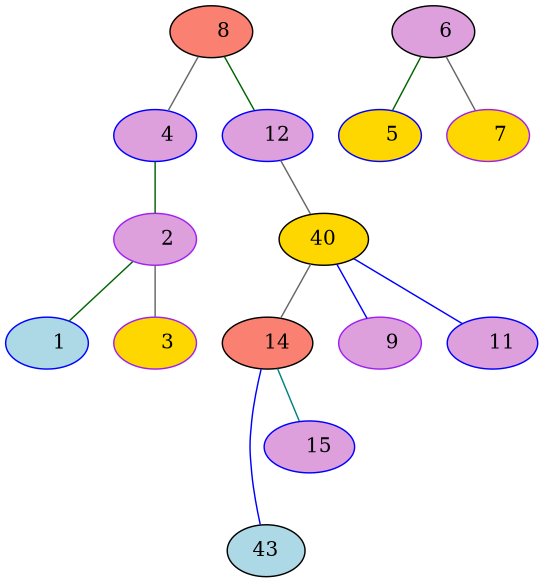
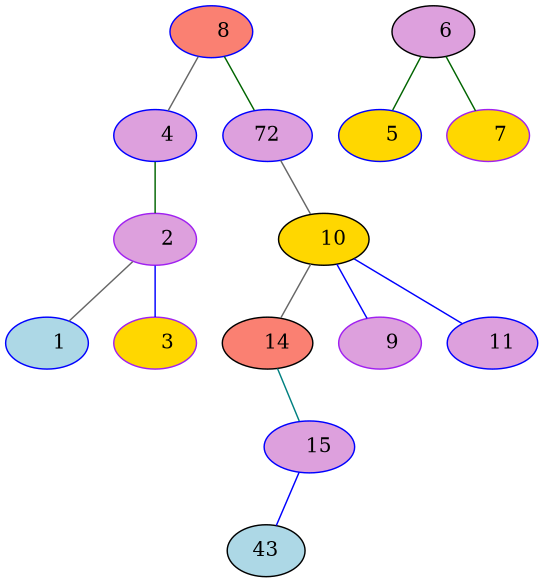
  graph {
    node [color=blue fillcolor=plum style=filled]
    edge [color=darkgreen]
-   n1 [color=black fillcolor=salmon label="    8"]
+   n1 [fillcolor=salmon label="    8"]
    n2 [label="    4"]
-   n3 [label="   12"]
+   n3 [label=72]
    n4 [color=purple label="    2"]
-   n5 [color=black fillcolor=gold label=40]
+   n5 [color=black fillcolor=gold label="   10"]
    n6 [fillcolor=lightblue label="    1"]
    n7 [color=purple fillcolor=gold label="    3"]
    n8 [color=black label="    6"]
    n9 [fillcolor=gold label="    5"]
    n10 [color=purple fillcolor=gold label="    7"]
    n11 [color=black fillcolor=salmon label="   14"]
    n12 [color=purple label="    9"]
    n13 [label="   11"]
    n14 [color=black fillcolor=lightblue label=43]
    n15 [label="   15"]
    n1 -- n2 [color=gray40]
    n1 -- n3
    n2 -- n4
    n3 -- n5 [color=gray40]
-   n4 -- n6
-   n4 -- n7 [color=gray40]
+   n4 -- n6 [color=gray40]
+   n4 -- n7 [color=blue]
    n5 -- n11 [color=gray40]
    n5 -- n12 [color=blue]
    n5 -- n13 [color=blue]
    n8 -- n9
-   n8 -- n10 [color=gray40]
-   n11 -- n14 [color=blue]
+   n8 -- n10
+   n15 -- n14 [color=blue]
    n11 -- n15 [color=teal]
  }
